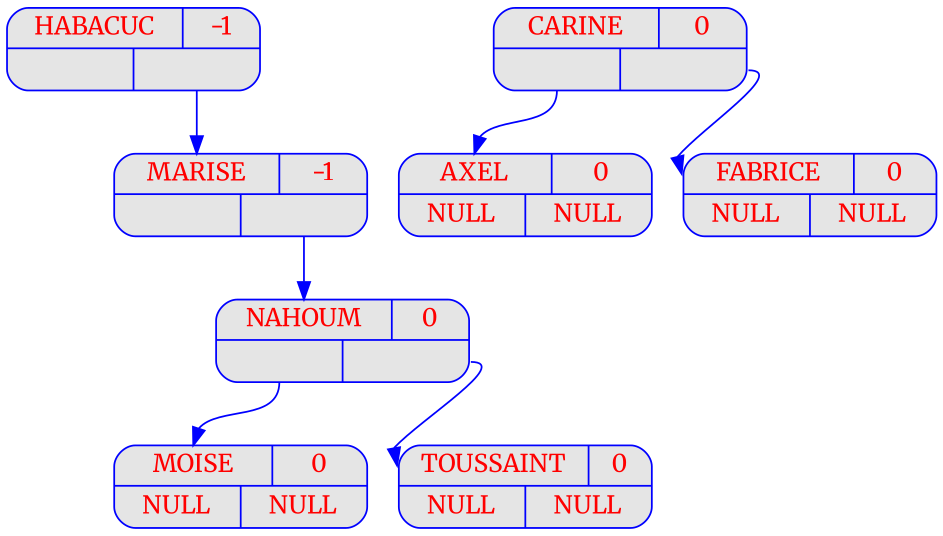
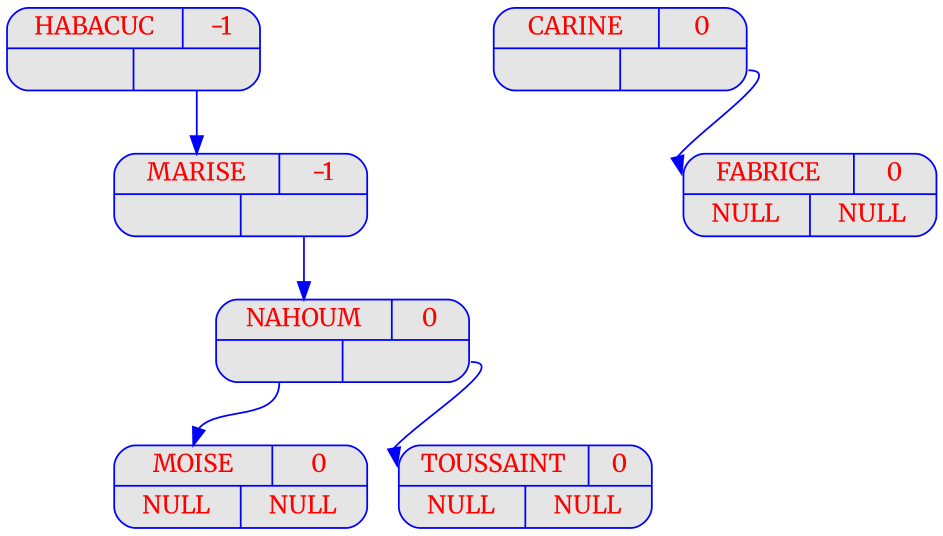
  digraph {
    fontname=Merriweather
    node [color=blue fillcolor=grey90 fontcolor=red fontname=Merriweather fontsize=14 shape=record style="rounded, filled"]
    edge [color=blue fontname=Merriweather headport=nom tailport=d]
    n1 [label="{{<nom> HABACUC | <bal> -1 } | { <g> | <d>}}" width=2]
    n2 [label="{{<nom> MARISE | <bal> -1 } | { <g> | <d>}}" width=2]
    n3 [label="{{<nom> CARINE | <bal> 0 } | { <g> | <d>}}" width=2]
-   n4 [label="{{<nom> AXEL | <bal> 0 }| { <g> NULL | <d> NULL}}" width=2]
    n5 [label="{{<nom> FABRICE | <bal> 0 }| { <g> NULL | <d> NULL}}" width=2]
    n6 [label="{{<nom> NAHOUM | <bal> 0 } | { <g> | <d>}}" width=2]
    n7 [label="{{<nom> MOISE | <bal> 0 }| { <g> NULL | <d> NULL}}" width=2]
    n8 [label="{{<nom> TOUSSAINT | <bal> 0 }| { <g> NULL | <d> NULL}}" width=2]
    n1 -> n2
    n2 -> n6
-   n3 -> n4 [tailport=g]
    n3 -> n5
    n6 -> n7 [tailport=g]
    n6 -> n8
  }
